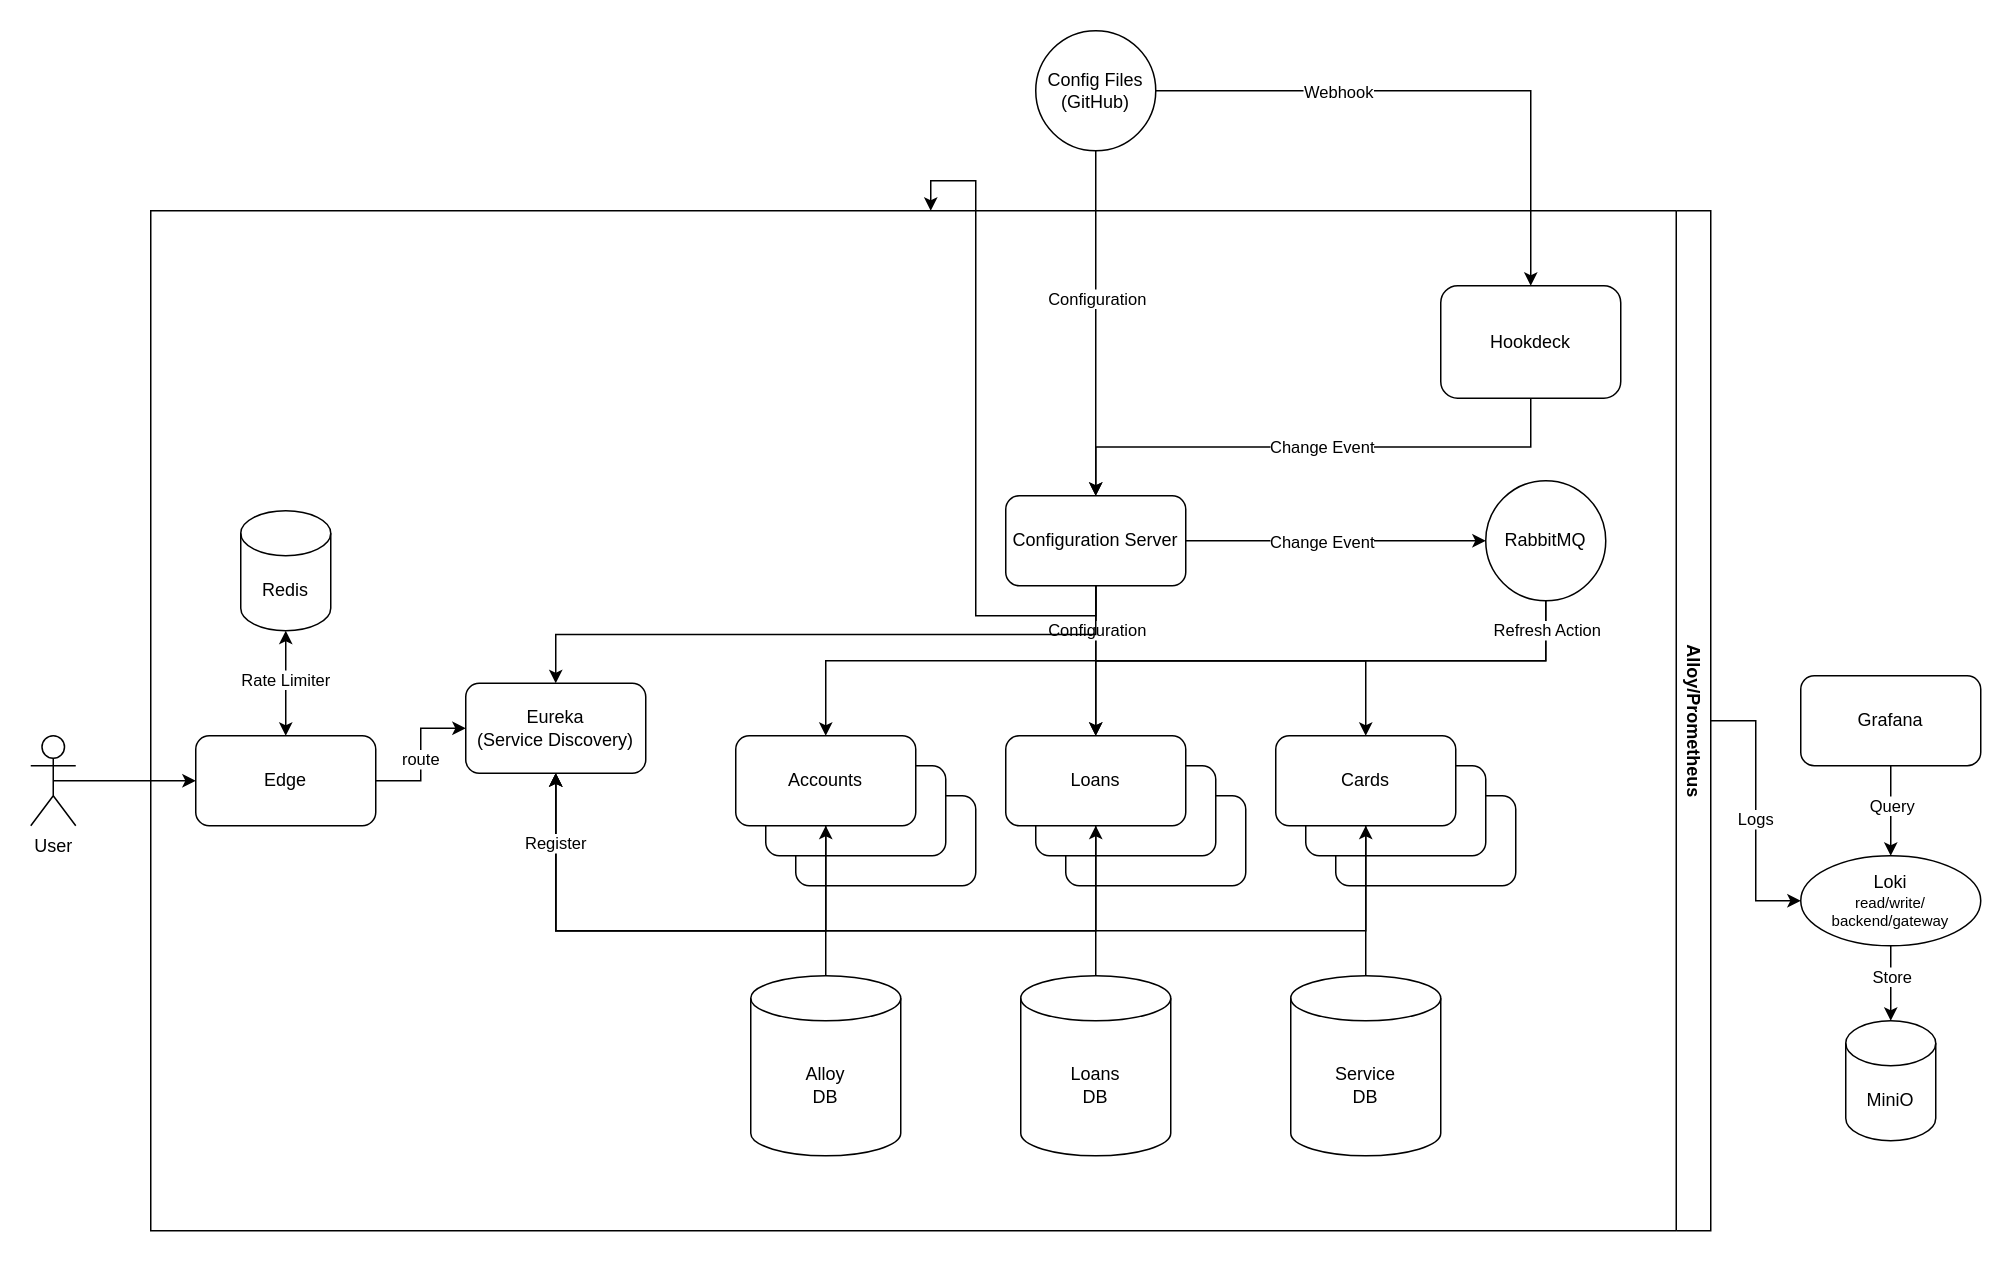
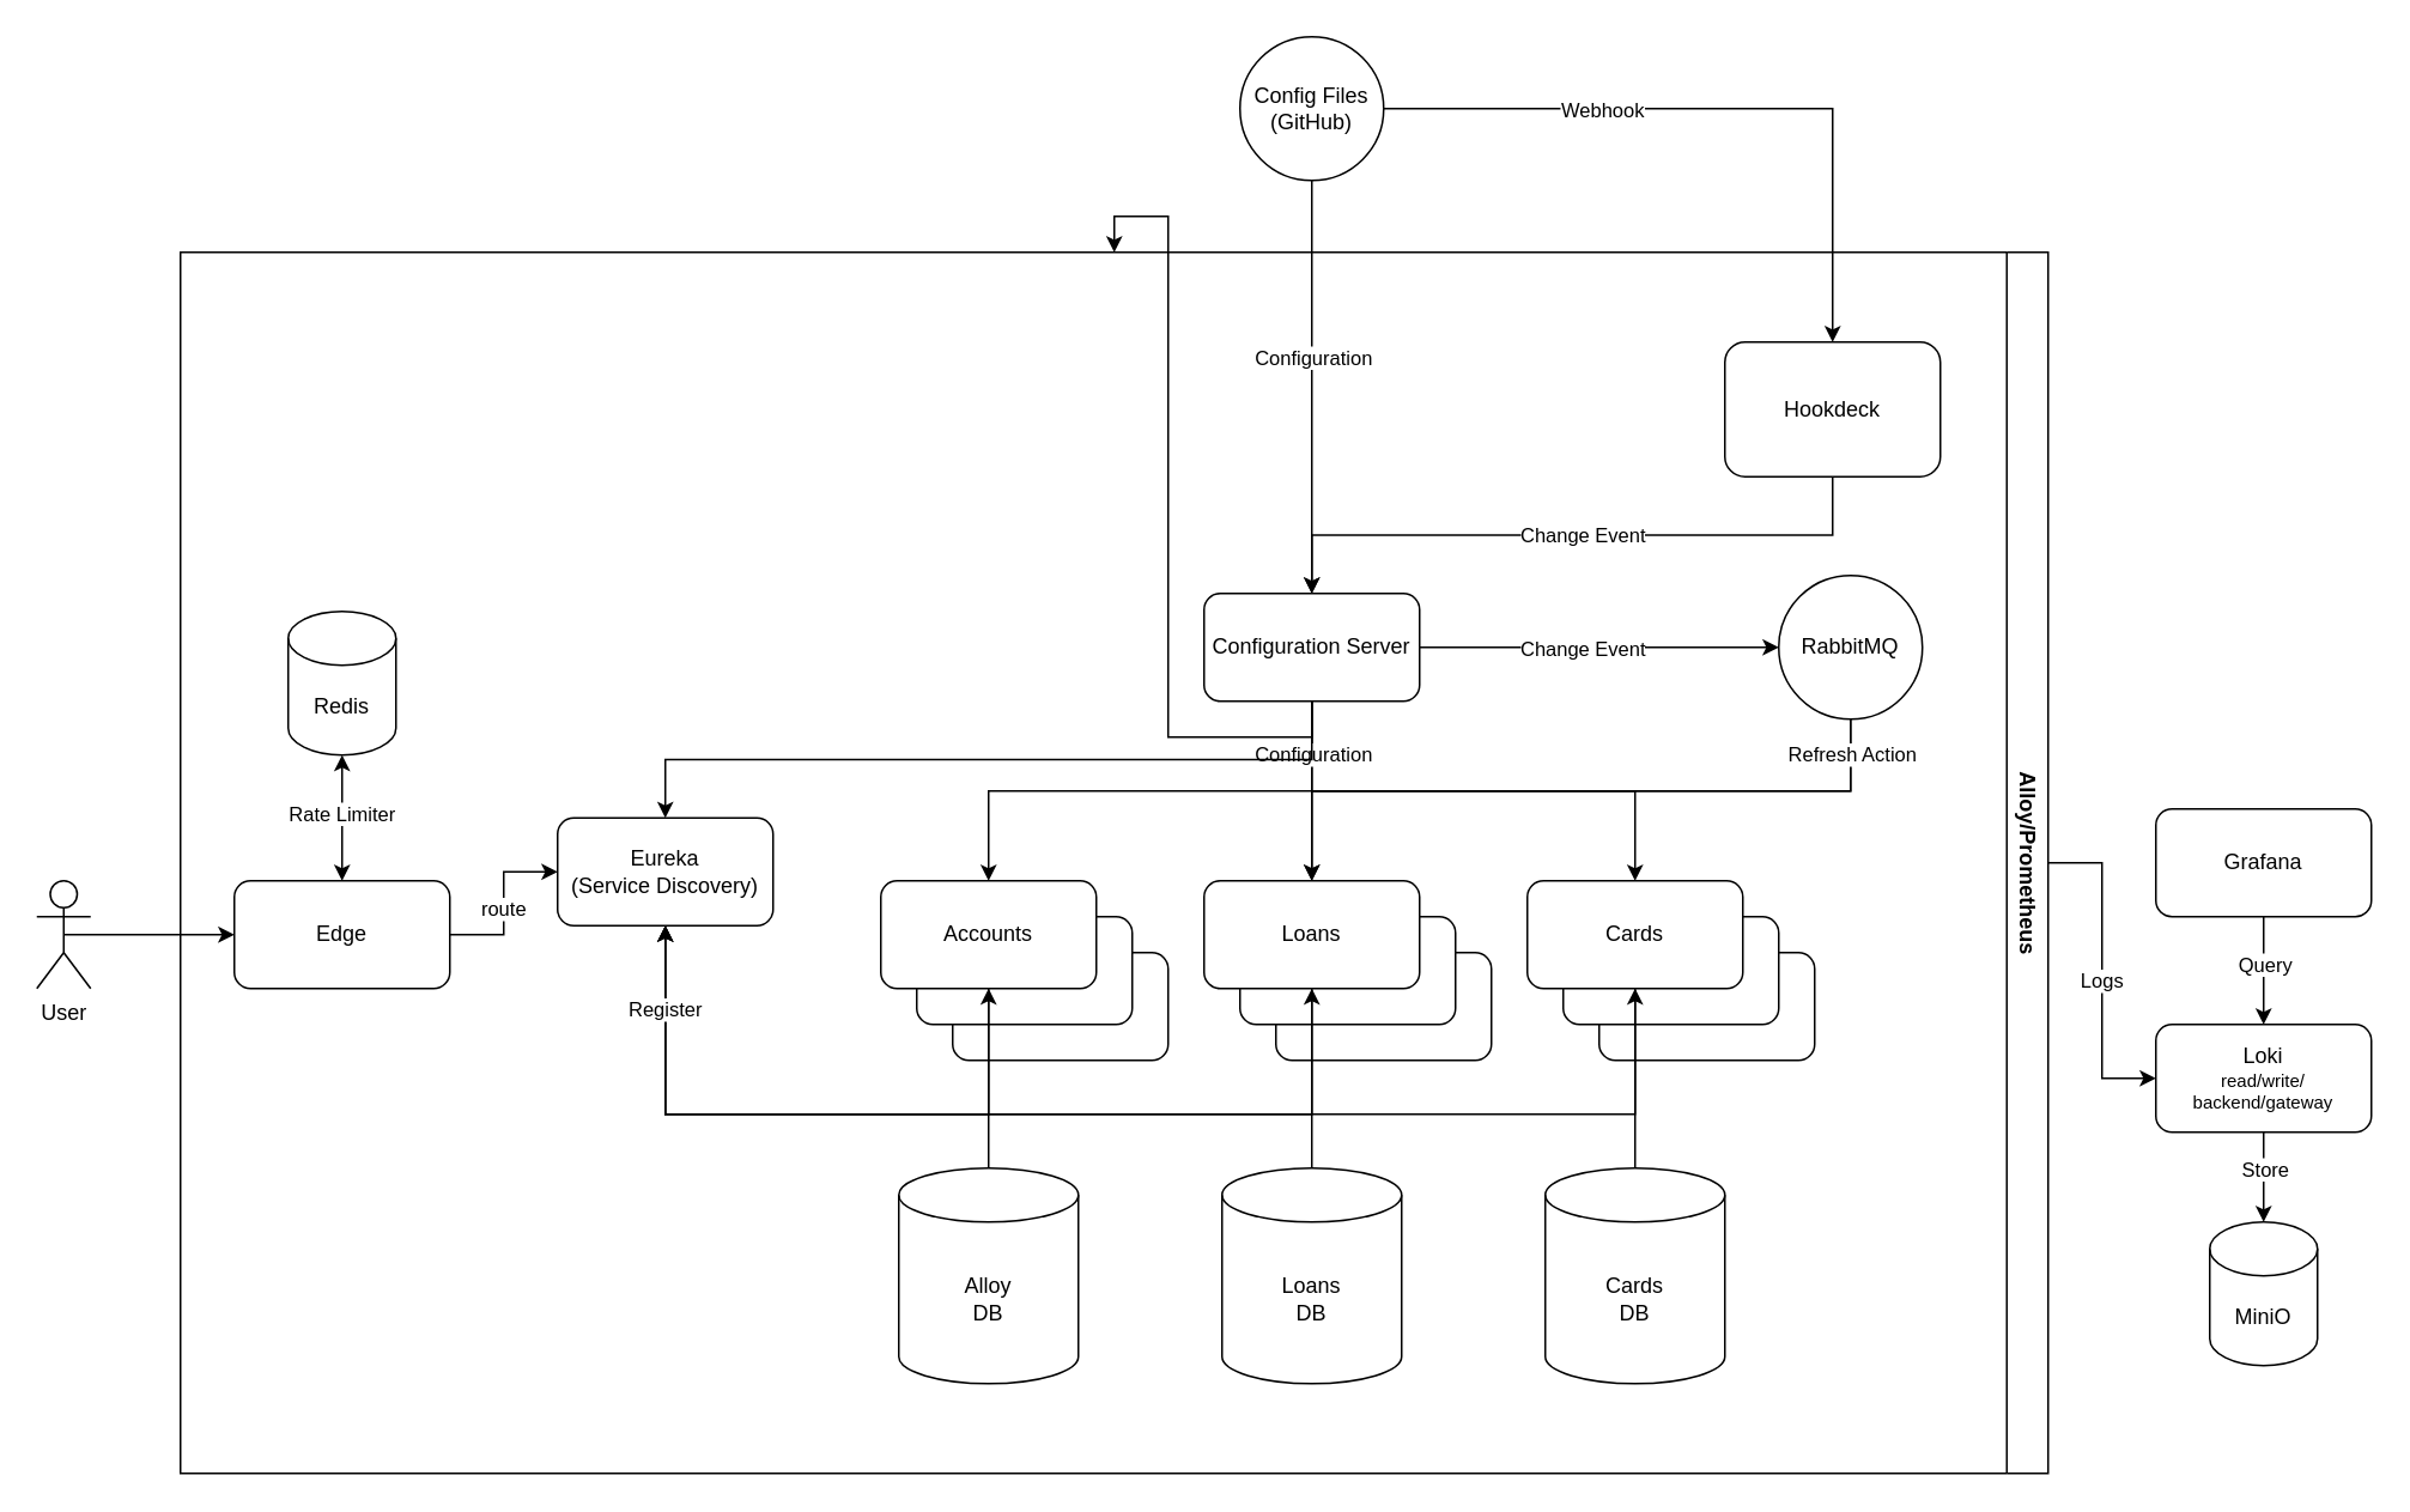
  <mxCell id="0" />
  <mxCell id="1" parent="0" />
  <mxCell id="2" value="" style="rounded=1;whiteSpace=wrap;html=1;" parent="1" vertex="1"><mxGeometry x="890" y="530" width="120" height="60" as="geometry" /></mxCell>
  <mxCell id="3" value="" style="rounded=1;whiteSpace=wrap;html=1;" parent="1" vertex="1"><mxGeometry x="870" y="510" width="120" height="60" as="geometry" /></mxCell>
  <mxCell id="4" value="" style="rounded=1;whiteSpace=wrap;html=1;" parent="1" vertex="1"><mxGeometry x="710" y="530" width="120" height="60" as="geometry" /></mxCell>
  <mxCell id="5" value="" style="rounded=1;whiteSpace=wrap;html=1;" parent="1" vertex="1"><mxGeometry x="690" y="510" width="120" height="60" as="geometry" /></mxCell>
  <mxCell id="6" value="" style="rounded=1;whiteSpace=wrap;html=1;" parent="1" vertex="1"><mxGeometry x="530" y="530" width="120" height="60" as="geometry" /></mxCell>
  <mxCell id="7" value="" style="rounded=1;whiteSpace=wrap;html=1;" parent="1" vertex="1"><mxGeometry x="510" y="510" width="120" height="60" as="geometry" /></mxCell>
  <mxCell id="8" style="edgeStyle=orthogonalEdgeStyle;rounded=0;orthogonalLoop=1;jettySize=auto;html=1;exitX=1;exitY=0.5;exitDx=0;exitDy=0;entryX=0.5;entryY=0;entryDx=0;entryDy=0;" parent="1" source="12" target="15" edge="1"><mxGeometry relative="1" as="geometry" /></mxCell>
  <mxCell id="9" value="Webhook" style="edgeLabel;html=1;align=center;verticalAlign=middle;resizable=0;points=[];" parent="8" vertex="1" connectable="0"><mxGeometry x="-0.3" y="3" relative="1" as="geometry"><mxPoint x="-12" y="3" as="offset" /></mxGeometry></mxCell>
  <mxCell id="10" style="edgeStyle=orthogonalEdgeStyle;rounded=0;orthogonalLoop=1;jettySize=auto;html=1;exitX=0.5;exitY=1;exitDx=0;exitDy=0;entryX=0.5;entryY=0;entryDx=0;entryDy=0;" parent="1" source="12" target="23" edge="1"><mxGeometry relative="1" as="geometry" /></mxCell>
  <mxCell id="11" value="Configuration" style="edgeLabel;html=1;align=center;verticalAlign=middle;resizable=0;points=[];" parent="10" vertex="1" connectable="0"><mxGeometry x="-0.15" relative="1" as="geometry"><mxPoint as="offset" /></mxGeometry></mxCell>
  <mxCell id="12" value="Config Files&lt;br&gt;(GitHub)" style="ellipse;whiteSpace=wrap;html=1;aspect=fixed;" parent="1" vertex="1"><mxGeometry x="690" y="20" width="80" height="80" as="geometry" /></mxCell>
  <mxCell id="13" style="edgeStyle=orthogonalEdgeStyle;rounded=0;orthogonalLoop=1;jettySize=auto;html=1;exitX=0.5;exitY=1;exitDx=0;exitDy=0;entryX=0.5;entryY=0;entryDx=0;entryDy=0;" parent="1" source="15" target="23" edge="1"><mxGeometry relative="1" as="geometry" /></mxCell>
  <mxCell id="14" value="Change Event" style="edgeLabel;html=1;align=center;verticalAlign=middle;resizable=0;points=[];" parent="13" vertex="1" connectable="0"><mxGeometry x="-0.3" y="2" relative="1" as="geometry"><mxPoint x="-48" y="-2" as="offset" /></mxGeometry></mxCell>
  <mxCell id="15" value="Hookdeck" style="rounded=1;whiteSpace=wrap;html=1;" parent="1" vertex="1"><mxGeometry x="960" y="190" width="120" height="75" as="geometry" /></mxCell>
  <mxCell id="16" style="edgeStyle=orthogonalEdgeStyle;rounded=0;orthogonalLoop=1;jettySize=auto;html=1;exitX=0.5;exitY=1;exitDx=0;exitDy=0;" parent="1" source="23" target="59" edge="1"><mxGeometry relative="1" as="geometry" /></mxCell>
  <mxCell id="17" style="edgeStyle=orthogonalEdgeStyle;rounded=0;orthogonalLoop=1;jettySize=auto;html=1;exitX=0.5;exitY=1;exitDx=0;exitDy=0;entryX=0.5;entryY=0;entryDx=0;entryDy=0;" parent="1" source="23" target="27" edge="1"><mxGeometry relative="1" as="geometry" /></mxCell>
  <mxCell id="18" style="edgeStyle=orthogonalEdgeStyle;rounded=0;orthogonalLoop=1;jettySize=auto;html=1;exitX=0.5;exitY=1;exitDx=0;exitDy=0;entryX=0.5;entryY=0;entryDx=0;entryDy=0;" parent="1" source="23" target="30" edge="1"><mxGeometry relative="1" as="geometry" /></mxCell>
  <mxCell id="19" value="Configuration" style="edgeLabel;html=1;align=center;verticalAlign=middle;resizable=0;points=[];" parent="18" vertex="1" connectable="0"><mxGeometry x="-0.861" y="1" relative="1" as="geometry"><mxPoint x="-1" y="10" as="offset" /></mxGeometry></mxCell>
  <mxCell id="20" style="edgeStyle=orthogonalEdgeStyle;rounded=0;orthogonalLoop=1;jettySize=auto;html=1;exitX=1;exitY=0.5;exitDx=0;exitDy=0;entryX=0;entryY=0.5;entryDx=0;entryDy=0;" parent="1" source="23" target="34" edge="1"><mxGeometry relative="1" as="geometry" /></mxCell>
  <mxCell id="21" value="Change Event" style="edgeLabel;html=1;align=center;verticalAlign=middle;resizable=0;points=[];" parent="20" vertex="1" connectable="0"><mxGeometry x="0.2" y="1" relative="1" as="geometry"><mxPoint x="-30" y="1" as="offset" /></mxGeometry></mxCell>
  <mxCell id="22" style="edgeStyle=orthogonalEdgeStyle;rounded=0;orthogonalLoop=1;jettySize=auto;html=1;exitX=0.5;exitY=1;exitDx=0;exitDy=0;entryX=0.5;entryY=0;entryDx=0;entryDy=0;" parent="1" source="23" target="41" edge="1"><mxGeometry relative="1" as="geometry" /></mxCell>
  <mxCell id="23" value="Configuration Server" style="rounded=1;whiteSpace=wrap;html=1;" parent="1" vertex="1"><mxGeometry x="670" y="330" width="120" height="60" as="geometry" /></mxCell>
  <mxCell id="24" style="edgeStyle=orthogonalEdgeStyle;rounded=0;orthogonalLoop=1;jettySize=auto;html=1;exitX=0.5;exitY=1;exitDx=0;exitDy=0;entryX=0.5;entryY=1;entryDx=0;entryDy=0;" parent="1" source="25" target="41" edge="1"><mxGeometry relative="1" as="geometry"><Array as="points"><mxPoint x="550" y="620" /><mxPoint x="370" y="620" /></Array></mxGeometry></mxCell>
  <mxCell id="25" value="Accounts" style="rounded=1;whiteSpace=wrap;html=1;" parent="1" vertex="1"><mxGeometry x="490" y="490" width="120" height="60" as="geometry" /></mxCell>
  <mxCell id="26" style="edgeStyle=orthogonalEdgeStyle;rounded=0;orthogonalLoop=1;jettySize=auto;html=1;exitX=0.5;exitY=1;exitDx=0;exitDy=0;entryX=0.5;entryY=1;entryDx=0;entryDy=0;" parent="1" source="27" target="41" edge="1"><mxGeometry relative="1" as="geometry"><Array as="points"><mxPoint x="730" y="620" /><mxPoint x="370" y="620" /></Array></mxGeometry></mxCell>
  <mxCell id="27" value="Loans" style="rounded=1;whiteSpace=wrap;html=1;" parent="1" vertex="1"><mxGeometry x="670" y="490" width="120" height="60" as="geometry" /></mxCell>
  <mxCell id="28" style="edgeStyle=orthogonalEdgeStyle;rounded=0;orthogonalLoop=1;jettySize=auto;html=1;exitX=0.5;exitY=1;exitDx=0;exitDy=0;entryX=0.5;entryY=1;entryDx=0;entryDy=0;" parent="1" source="30" target="41" edge="1"><mxGeometry relative="1" as="geometry"><Array as="points"><mxPoint x="910" y="620" /><mxPoint x="370" y="620" /></Array></mxGeometry></mxCell>
  <mxCell id="29" value="Register" style="edgeLabel;html=1;align=center;verticalAlign=middle;resizable=0;points=[];" parent="28" vertex="1" connectable="0"><mxGeometry x="0.871" y="1" relative="1" as="geometry"><mxPoint as="offset" /></mxGeometry></mxCell>
  <mxCell id="30" value="Cards" style="rounded=1;whiteSpace=wrap;html=1;" parent="1" vertex="1"><mxGeometry x="850" y="490" width="120" height="60" as="geometry" /></mxCell>
  <mxCell id="31" style="edgeStyle=orthogonalEdgeStyle;rounded=0;orthogonalLoop=1;jettySize=auto;html=1;exitX=0.5;exitY=1;exitDx=0;exitDy=0;entryX=0.5;entryY=0;entryDx=0;entryDy=0;" parent="1" source="34" target="25" edge="1"><mxGeometry relative="1" as="geometry"><Array as="points"><mxPoint x="1030" y="440" /><mxPoint x="550" y="440" /></Array></mxGeometry></mxCell>
  <mxCell id="32" style="edgeStyle=orthogonalEdgeStyle;rounded=0;orthogonalLoop=1;jettySize=auto;html=1;exitX=0.5;exitY=1;exitDx=0;exitDy=0;entryX=0.5;entryY=0;entryDx=0;entryDy=0;" parent="1" source="34" target="27" edge="1"><mxGeometry relative="1" as="geometry"><Array as="points"><mxPoint x="1030" y="440" /><mxPoint x="730" y="440" /></Array></mxGeometry></mxCell>
  <mxCell id="33" value="Refresh Action" style="edgeLabel;html=1;align=center;verticalAlign=middle;resizable=0;points=[];" parent="32" vertex="1" connectable="0"><mxGeometry x="-0.91" relative="1" as="geometry"><mxPoint y="1" as="offset" /></mxGeometry></mxCell>
  <mxCell id="34" value="RabbitMQ" style="ellipse;whiteSpace=wrap;html=1;aspect=fixed;" parent="1" vertex="1"><mxGeometry x="990" y="320" width="80" height="80" as="geometry" /></mxCell>
  <mxCell id="35" style="edgeStyle=orthogonalEdgeStyle;rounded=0;orthogonalLoop=1;jettySize=auto;html=1;exitX=0.5;exitY=0;exitDx=0;exitDy=0;exitPerimeter=0;entryX=0.5;entryY=1;entryDx=0;entryDy=0;" parent="1" source="36" target="25" edge="1"><mxGeometry relative="1" as="geometry" /></mxCell>
  <mxCell id="36" value="Alloy&lt;div&gt;DB&lt;/div&gt;" style="shape=cylinder3;whiteSpace=wrap;html=1;boundedLbl=1;backgroundOutline=1;size=15;" parent="1" vertex="1"><mxGeometry x="500" y="650" width="100" height="120" as="geometry" /></mxCell>
  <mxCell id="37" style="edgeStyle=orthogonalEdgeStyle;rounded=0;orthogonalLoop=1;jettySize=auto;html=1;exitX=0.5;exitY=0;exitDx=0;exitDy=0;exitPerimeter=0;entryX=0.5;entryY=1;entryDx=0;entryDy=0;" parent="1" source="38" target="27" edge="1"><mxGeometry relative="1" as="geometry" /></mxCell>
  <mxCell id="38" value="Loans&lt;div&gt;DB&lt;/div&gt;" style="shape=cylinder3;whiteSpace=wrap;html=1;boundedLbl=1;backgroundOutline=1;size=15;" parent="1" vertex="1"><mxGeometry x="680" y="650" width="100" height="120" as="geometry" /></mxCell>
  <mxCell id="39" style="edgeStyle=orthogonalEdgeStyle;rounded=0;orthogonalLoop=1;jettySize=auto;html=1;exitX=0.5;exitY=0;exitDx=0;exitDy=0;exitPerimeter=0;entryX=0.5;entryY=1;entryDx=0;entryDy=0;" parent="1" source="40" target="30" edge="1"><mxGeometry relative="1" as="geometry" /></mxCell>
- <mxCell id="40" value="Service&lt;div&gt;DB&lt;/div&gt;" style="shape=cylinder3;whiteSpace=wrap;html=1;boundedLbl=1;backgroundOutline=1;size=15;" parent="1" vertex="1"><mxGeometry x="860" y="650" width="100" height="120" as="geometry" /></mxCell>
+ <mxCell id="40" value="Cards&lt;div&gt;DB&lt;/div&gt;" style="shape=cylinder3;whiteSpace=wrap;html=1;boundedLbl=1;backgroundOutline=1;size=15;" parent="1" vertex="1"><mxGeometry x="860" y="650" width="100" height="120" as="geometry" /></mxCell>
  <mxCell id="41" value="Eureka&lt;div&gt;(Service Discovery)&lt;/div&gt;" style="rounded=1;whiteSpace=wrap;html=1;" parent="1" vertex="1"><mxGeometry x="310" y="455" width="120" height="60" as="geometry" /></mxCell>
  <mxCell id="42" style="edgeStyle=orthogonalEdgeStyle;rounded=0;orthogonalLoop=1;jettySize=auto;html=1;exitX=1;exitY=0.5;exitDx=0;exitDy=0;entryX=0;entryY=0.5;entryDx=0;entryDy=0;" edge="1" parent="1" source="44" target="41"><mxGeometry relative="1" as="geometry" /></mxCell>
  <mxCell id="43" value="route" style="edgeLabel;html=1;align=center;verticalAlign=middle;resizable=0;points=[];" vertex="1" connectable="0" parent="42"><mxGeometry x="-0.06" y="1" relative="1" as="geometry"><mxPoint as="offset" /></mxGeometry></mxCell>
  <mxCell id="44" value="Edge" style="rounded=1;whiteSpace=wrap;html=1;" vertex="1" parent="1"><mxGeometry x="130" y="490" width="120" height="60" as="geometry" /></mxCell>
  <mxCell id="45" style="edgeStyle=orthogonalEdgeStyle;rounded=0;orthogonalLoop=1;jettySize=auto;html=1;exitX=0.5;exitY=1;exitDx=0;exitDy=0;entryX=0.5;entryY=0;entryDx=0;entryDy=0;startArrow=classic;startFill=1;exitPerimeter=0;" edge="1" parent="1" source="55" target="44"><mxGeometry relative="1" as="geometry"><mxPoint x="190" y="410" as="sourcePoint" /></mxGeometry></mxCell>
  <mxCell id="46" value="Rate Limiter" style="edgeLabel;html=1;align=center;verticalAlign=middle;resizable=0;points=[];" vertex="1" connectable="0" parent="45"><mxGeometry x="-0.1" y="-1" relative="1" as="geometry"><mxPoint as="offset" /></mxGeometry></mxCell>
  <mxCell id="47" style="edgeStyle=orthogonalEdgeStyle;rounded=0;orthogonalLoop=1;jettySize=auto;html=1;exitX=0.5;exitY=1;exitDx=0;exitDy=0;entryX=0.5;entryY=0;entryDx=0;entryDy=0;entryPerimeter=0;" edge="1" parent="1" source="49" target="56"><mxGeometry relative="1" as="geometry"><mxPoint x="1260" y="680" as="targetPoint" /></mxGeometry></mxCell>
  <mxCell id="48" value="Store" style="edgeLabel;html=1;align=center;verticalAlign=middle;resizable=0;points=[];" vertex="1" connectable="0" parent="47"><mxGeometry x="-0.48" y="-1" relative="1" as="geometry"><mxPoint x="1" y="7" as="offset" /></mxGeometry></mxCell>
- <mxCell id="49" value="Loki&lt;div style=&quot;font-size: 10px;&quot;&gt;&lt;font style=&quot;font-size: 10px;&quot;&gt;read/write/&lt;/font&gt;&lt;/div&gt;&lt;div style=&quot;font-size: 10px;&quot;&gt;&lt;font style=&quot;font-size: 10px;&quot;&gt;backend/gateway&lt;/font&gt;&lt;/div&gt;" style="ellipse;whiteSpace=wrap;html=1;" vertex="1" parent="1"><mxGeometry x="1200" y="570" width="120" height="60" as="geometry" /></mxCell>
+ <mxCell id="49" value="Loki&lt;div style=&quot;font-size: 10px;&quot;&gt;&lt;font style=&quot;font-size: 10px;&quot;&gt;read/write/&lt;/font&gt;&lt;/div&gt;&lt;div style=&quot;font-size: 10px;&quot;&gt;&lt;font style=&quot;font-size: 10px;&quot;&gt;backend/gateway&lt;/font&gt;&lt;/div&gt;" style="rounded=1;whiteSpace=wrap;html=1;" vertex="1" parent="1"><mxGeometry x="1200" y="570" width="120" height="60" as="geometry" /></mxCell>
  <mxCell id="50" style="edgeStyle=orthogonalEdgeStyle;rounded=0;orthogonalLoop=1;jettySize=auto;html=1;exitX=0.5;exitY=1;exitDx=0;exitDy=0;entryX=0.5;entryY=0;entryDx=0;entryDy=0;" edge="1" parent="1" source="52" target="49"><mxGeometry relative="1" as="geometry" /></mxCell>
  <mxCell id="51" value="Query" style="edgeLabel;html=1;align=center;verticalAlign=middle;resizable=0;points=[];" vertex="1" connectable="0" parent="50"><mxGeometry x="-0.133" y="3" relative="1" as="geometry"><mxPoint x="-3" as="offset" /></mxGeometry></mxCell>
  <mxCell id="52" value="Grafana" style="rounded=1;whiteSpace=wrap;html=1;" vertex="1" parent="1"><mxGeometry x="1200" y="450" width="120" height="60" as="geometry" /></mxCell>
  <mxCell id="53" style="edgeStyle=orthogonalEdgeStyle;rounded=0;orthogonalLoop=1;jettySize=auto;html=1;exitX=0.5;exitY=0.5;exitDx=0;exitDy=0;exitPerimeter=0;entryX=0;entryY=0.5;entryDx=0;entryDy=0;" edge="1" parent="1" source="54" target="44"><mxGeometry relative="1" as="geometry" /></mxCell>
  <mxCell id="54" value="User" style="shape=umlActor;verticalLabelPosition=bottom;verticalAlign=top;html=1;outlineConnect=0;" vertex="1" parent="1"><mxGeometry x="20" y="490" width="30" height="60" as="geometry" /></mxCell>
  <mxCell id="55" value="Redis" style="shape=cylinder3;whiteSpace=wrap;html=1;boundedLbl=1;backgroundOutline=1;size=15;" vertex="1" parent="1"><mxGeometry x="160" y="340" width="60" height="80" as="geometry" /></mxCell>
  <mxCell id="56" value="MiniO" style="shape=cylinder3;whiteSpace=wrap;html=1;boundedLbl=1;backgroundOutline=1;size=15;" vertex="1" parent="1"><mxGeometry x="1230" y="680" width="60" height="80" as="geometry" /></mxCell>
  <mxCell id="57" style="edgeStyle=orthogonalEdgeStyle;rounded=0;orthogonalLoop=1;jettySize=auto;html=1;exitX=0;exitY=0.5;exitDx=0;exitDy=0;entryX=0;entryY=0.5;entryDx=0;entryDy=0;" edge="1" parent="1" source="59" target="49"><mxGeometry relative="1" as="geometry" /></mxCell>
  <mxCell id="58" value="Logs" style="edgeLabel;html=1;align=center;verticalAlign=middle;resizable=0;points=[];" vertex="1" connectable="0" parent="57"><mxGeometry x="0.051" y="-1" relative="1" as="geometry"><mxPoint as="offset" /></mxGeometry></mxCell>
  <mxCell id="59" value="Alloy/Prometheus" style="swimlane;horizontal=0;whiteSpace=wrap;html=1;rotation=-180;" vertex="1" parent="1"><mxGeometry x="100" y="140" width="1040" height="680" as="geometry" /></mxCell>
